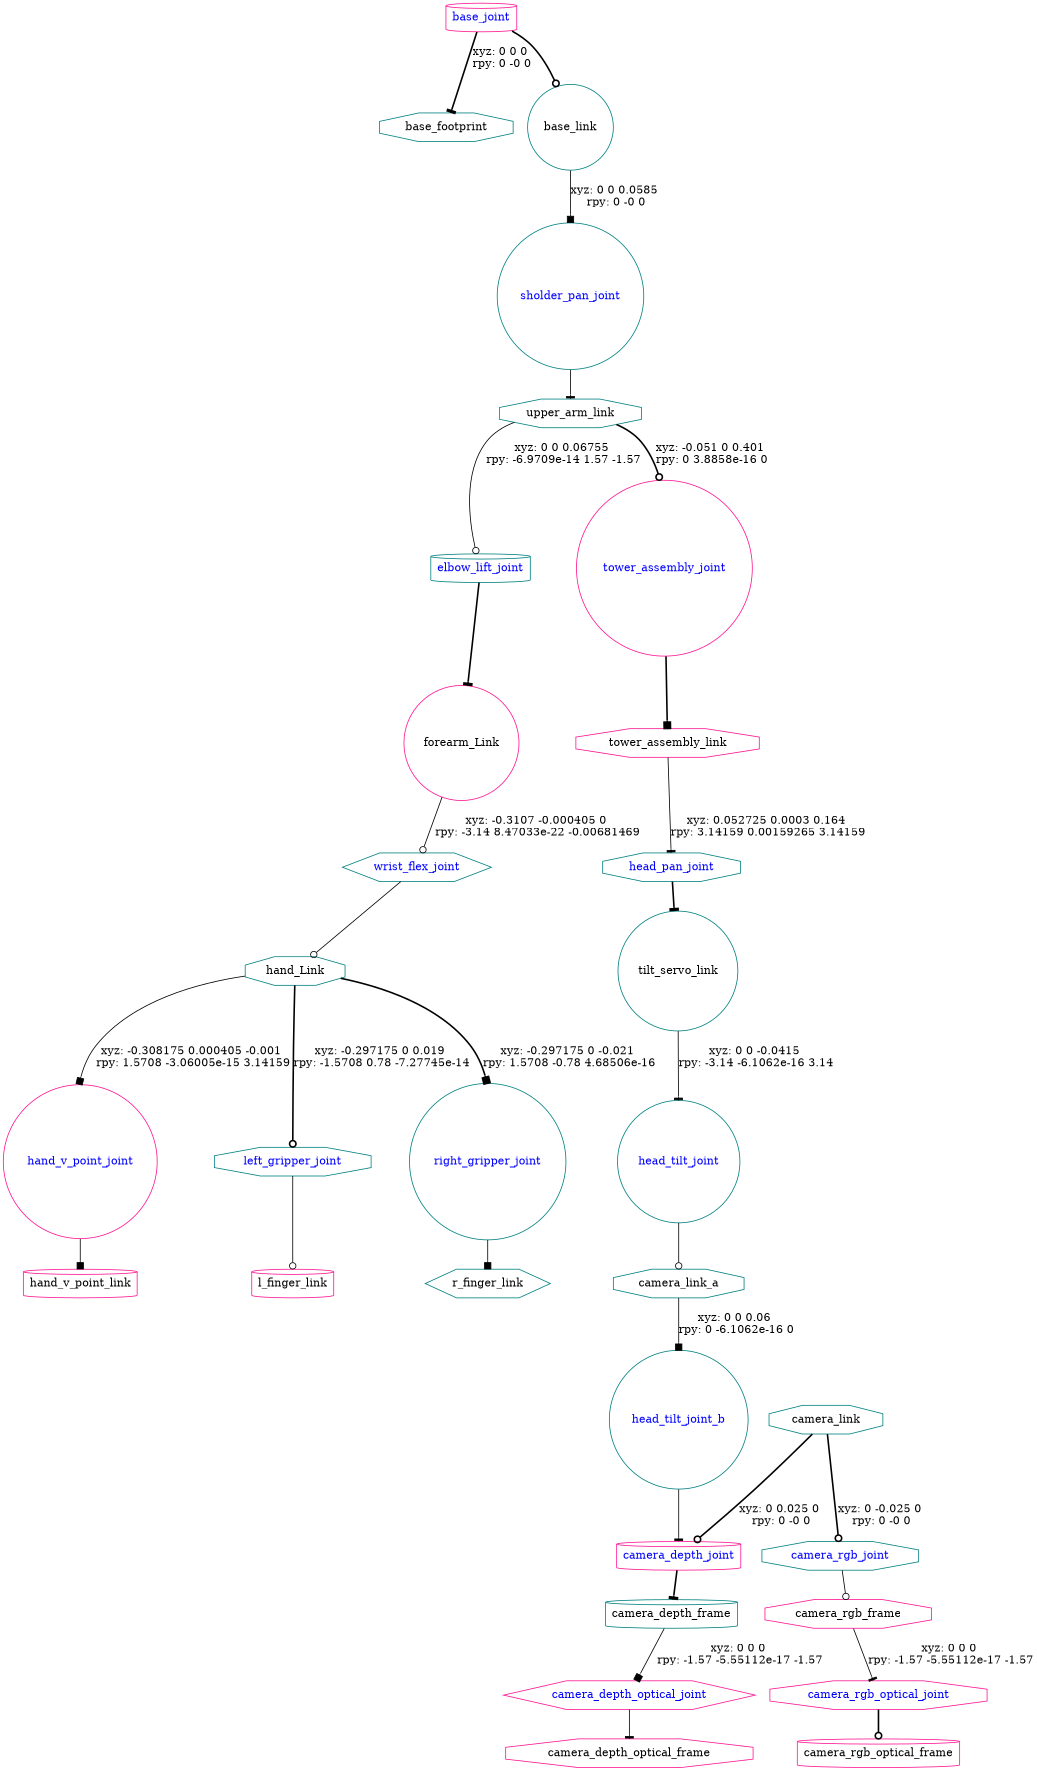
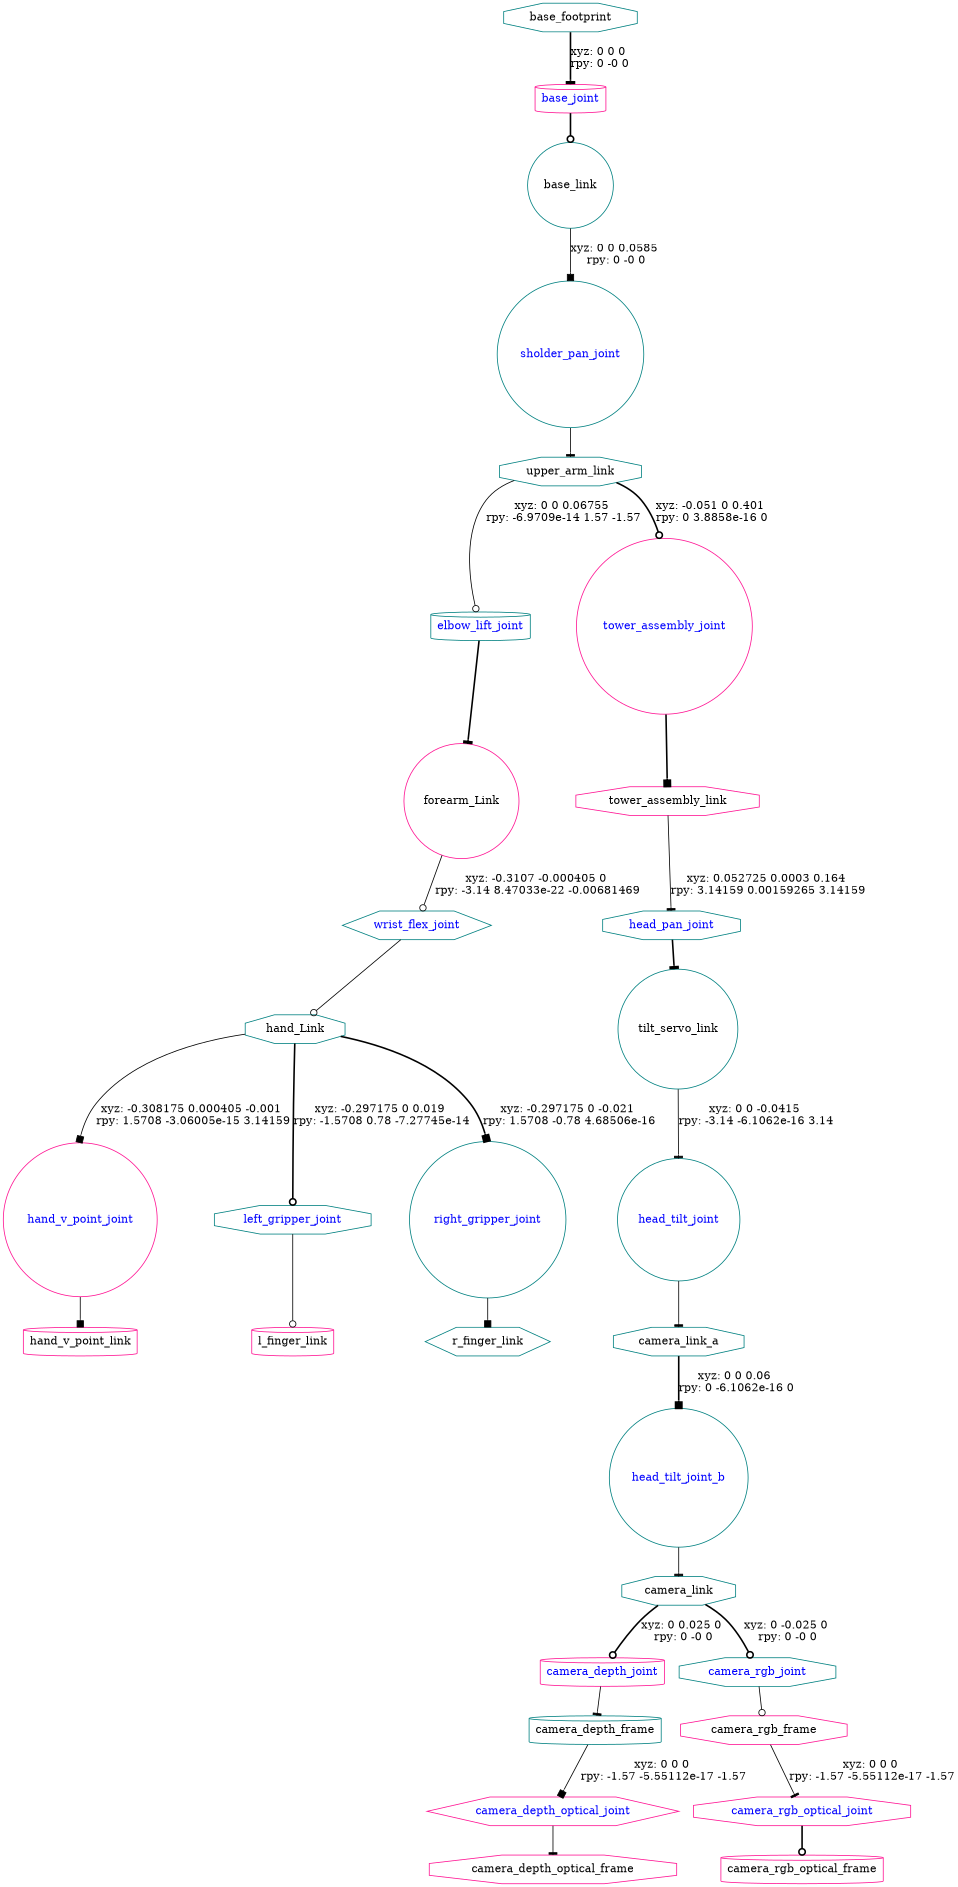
  digraph {
    node [color=teal shape=octagon]
    edge [arrowhead=tee style=solid]
    n1 [label=base_footprint]
    base_joint [color=deeppink fontcolor=blue shape=cylinder]
    n3 [label=base_link shape=circle]
    sholder_pan_joint [fontcolor=blue shape=circle]
    n5 [label=upper_arm_link]
    elbow_lift_joint [fontcolor=blue shape=cylinder]
    tower_assembly_joint [color=deeppink fontcolor=blue shape=circle]
    n8 [color=deeppink label=forearm_Link shape=circle]
    n9 [color=deeppink label=tower_assembly_link]
    wrist_flex_joint [fontcolor=blue shape=hexagon]
    n11 [label=hand_Link]
    hand_v_point_joint [color=deeppink fontcolor=blue shape=circle]
    left_gripper_joint [fontcolor=blue]
    right_gripper_joint [fontcolor=blue shape=circle]
    n15 [color=deeppink label=hand_v_point_link shape=cylinder]
    n16 [color=deeppink label=l_finger_link shape=cylinder]
    n17 [label=r_finger_link shape=hexagon]
    head_pan_joint [fontcolor=blue]
    n19 [label=tilt_servo_link shape=circle]
    head_tilt_joint [fontcolor=blue shape=circle]
    n21 [label=camera_link_a]
    head_tilt_joint_b [fontcolor=blue shape=circle]
    n23 [label=camera_link]
    camera_depth_joint [color=deeppink fontcolor=blue shape=cylinder]
    camera_rgb_joint [fontcolor=blue]
    n26 [label=camera_depth_frame shape=cylinder]
    n27 [color=deeppink label=camera_rgb_frame]
    camera_depth_optical_joint [color=deeppink fontcolor=blue shape=hexagon]
    n29 [color=deeppink label=camera_depth_optical_frame]
    camera_rgb_optical_joint [color=deeppink fontcolor=blue]
    n31 [color=deeppink label=camera_rgb_optical_frame shape=cylinder]
-   base_joint -> n1 [label="xyz: 0 0 0 \nrpy: 0 -0 0" style=bold]
+   n1 -> base_joint [label="xyz: 0 0 0 \nrpy: 0 -0 0" style=bold]
    base_joint -> n3 [arrowhead=odot style=bold]
    n3 -> sholder_pan_joint [arrowhead=box label="xyz: 0 0 0.0585 \nrpy: 0 -0 0"]
    sholder_pan_joint -> n5
    n5 -> elbow_lift_joint [arrowhead=odot label="xyz: 0 0 0.06755 \nrpy: -6.9709e-14 1.57 -1.57"]
    n5 -> tower_assembly_joint [arrowhead=odot label="xyz: -0.051 0 0.401 \nrpy: 0 3.8858e-16 0" style=bold]
    elbow_lift_joint -> n8 [style=bold]
    tower_assembly_joint -> n9 [arrowhead=box style=bold]
    n8 -> wrist_flex_joint [arrowhead=odot label="xyz: -0.3107 -0.000405 0 \nrpy: -3.14 8.47033e-22 -0.00681469"]
    n9 -> head_pan_joint [label="xyz: 0.052725 0.0003 0.164 \nrpy: 3.14159 0.00159265 3.14159"]
    wrist_flex_joint -> n11 [arrowhead=odot]
    n11 -> hand_v_point_joint [arrowhead=box label="xyz: -0.308175 0.000405 -0.001 \nrpy: 1.5708 -3.06005e-15 3.14159"]
    n11 -> left_gripper_joint [arrowhead=odot label="xyz: -0.297175 0 0.019 \nrpy: -1.5708 0.78 -7.27745e-14" style=bold]
    n11 -> right_gripper_joint [arrowhead=box label="xyz: -0.297175 0 -0.021 \nrpy: 1.5708 -0.78 4.68506e-16" style=bold]
    hand_v_point_joint -> n15 [arrowhead=box]
    left_gripper_joint -> n16 [arrowhead=odot]
    right_gripper_joint -> n17 [arrowhead=box]
    head_pan_joint -> n19 [style=bold]
    n19 -> head_tilt_joint [label="xyz: 0 0 -0.0415 \nrpy: -3.14 -6.1062e-16 3.14"]
-   head_tilt_joint -> n21 [arrowhead=odot]
-   n21 -> head_tilt_joint_b [arrowhead=box label="xyz: 0 0 0.06 \nrpy: 0 -6.1062e-16 0"]
-   head_tilt_joint_b -> camera_depth_joint
+   head_tilt_joint -> n21
+   n21 -> head_tilt_joint_b [arrowhead=box label="xyz: 0 0 0.06 \nrpy: 0 -6.1062e-16 0" style=bold]
+   head_tilt_joint_b -> n23
    n23 -> camera_depth_joint [arrowhead=odot label="xyz: 0 0.025 0 \nrpy: 0 -0 0" style=bold]
    n23 -> camera_rgb_joint [arrowhead=odot label="xyz: 0 -0.025 0 \nrpy: 0 -0 0" style=bold]
-   camera_depth_joint -> n26 [style=bold]
+   camera_depth_joint -> n26
    camera_rgb_joint -> n27 [arrowhead=odot]
    n26 -> camera_depth_optical_joint [arrowhead=box label="xyz: 0 0 0 \nrpy: -1.57 -5.55112e-17 -1.57"]
    n27 -> camera_rgb_optical_joint [label="xyz: 0 0 0 \nrpy: -1.57 -5.55112e-17 -1.57"]
    camera_depth_optical_joint -> n29
    camera_rgb_optical_joint -> n31 [arrowhead=odot style=bold]
  }
